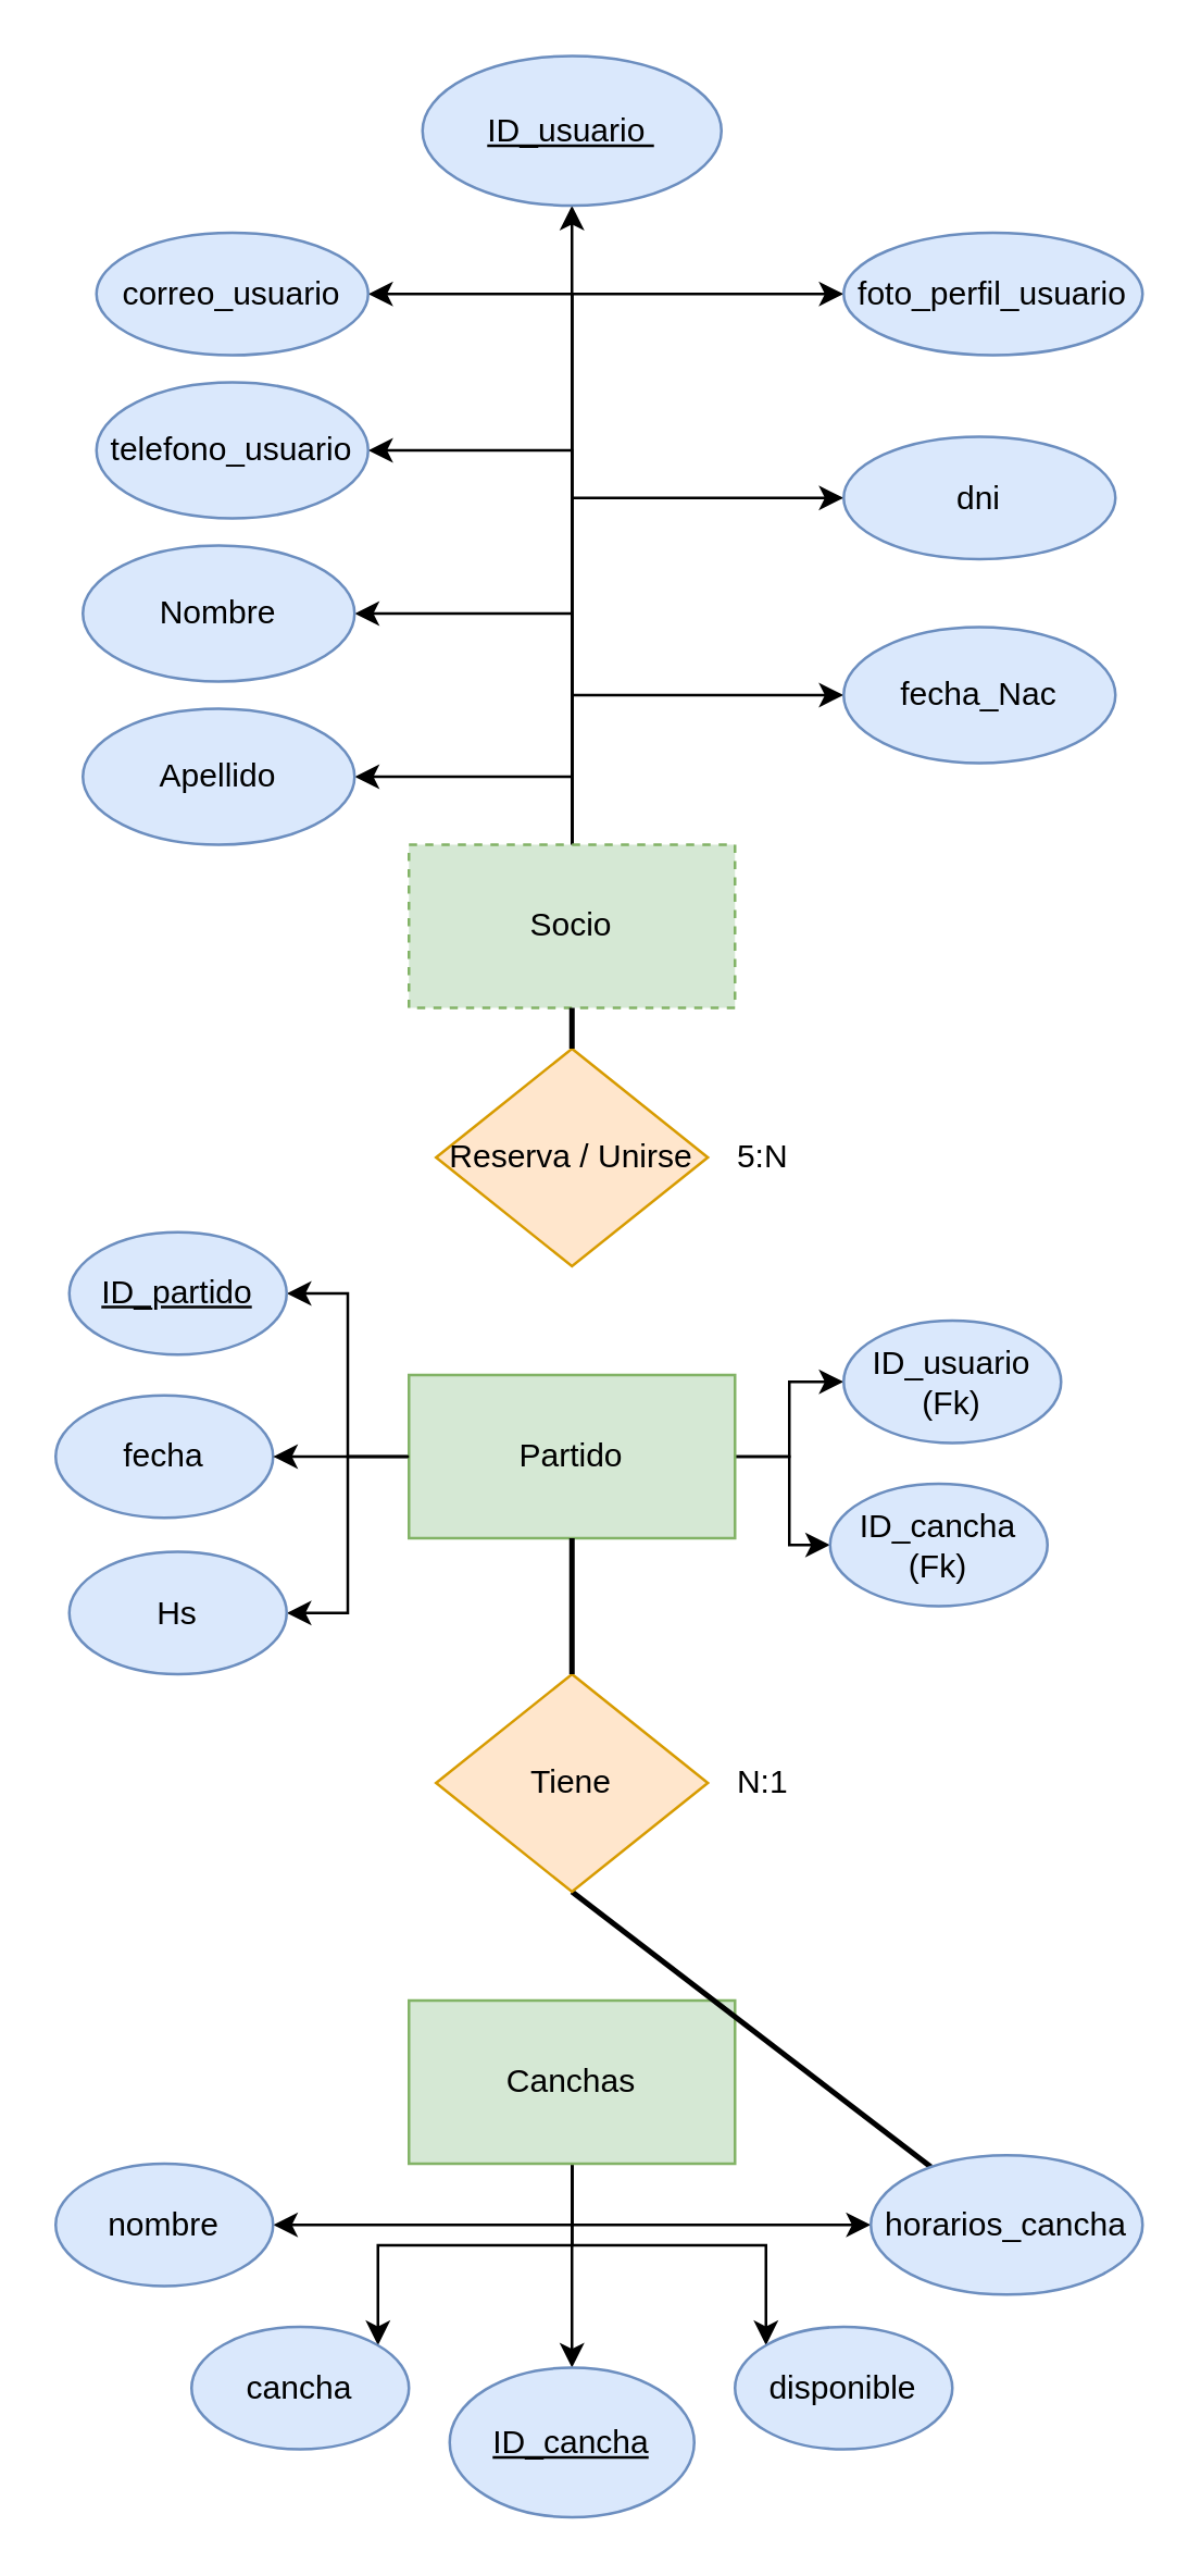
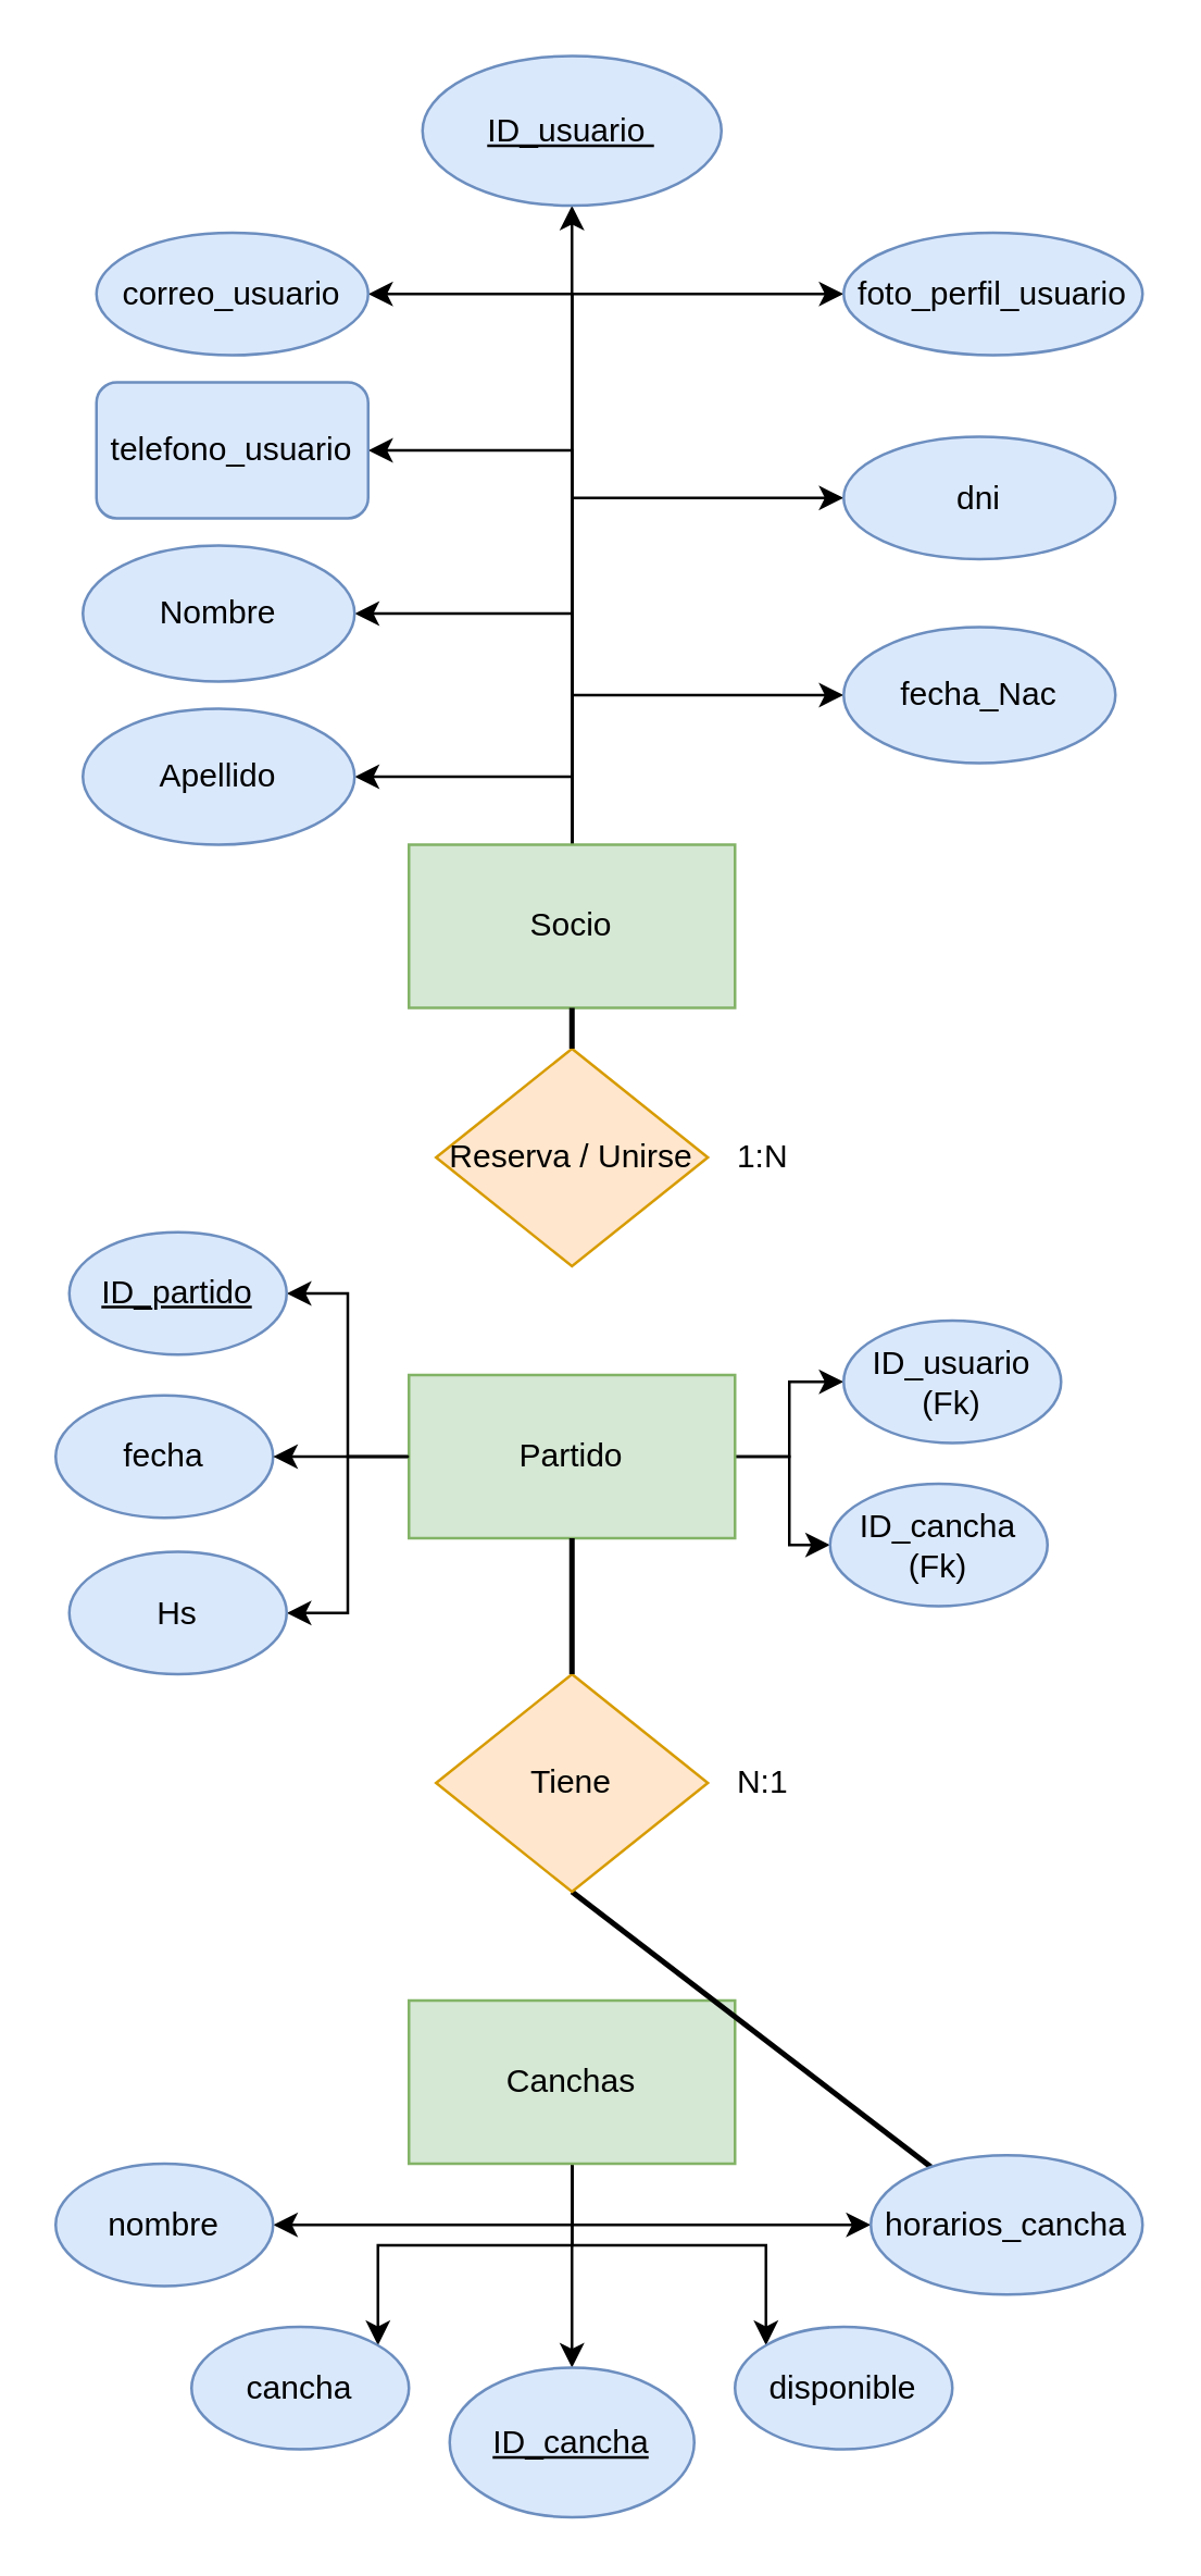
  <mxCell id="0" />
  <mxCell id="1" parent="0" />
  <mxCell id="2" style="edgeStyle=orthogonalEdgeStyle;rounded=0;orthogonalLoop=1;jettySize=auto;html=1;exitX=0.5;exitY=0;exitDx=0;exitDy=0;entryX=0.5;entryY=1;entryDx=0;entryDy=0;" parent="1" source="10" target="27" edge="1"><mxGeometry relative="1" as="geometry"><mxPoint x="230" y="255" as="targetPoint" /></mxGeometry></mxCell>
  <mxCell id="3" style="edgeStyle=orthogonalEdgeStyle;rounded=0;orthogonalLoop=1;jettySize=auto;html=1;exitX=0.5;exitY=0;exitDx=0;exitDy=0;entryX=1;entryY=0.5;entryDx=0;entryDy=0;" parent="1" source="10" target="25" edge="1"><mxGeometry relative="1" as="geometry" /></mxCell>
  <mxCell id="4" style="edgeStyle=orthogonalEdgeStyle;rounded=0;orthogonalLoop=1;jettySize=auto;html=1;exitX=0.5;exitY=0;exitDx=0;exitDy=0;entryX=0;entryY=0.5;entryDx=0;entryDy=0;" parent="1" source="10" target="26" edge="1"><mxGeometry relative="1" as="geometry" /></mxCell>
  <mxCell id="5" style="edgeStyle=orthogonalEdgeStyle;rounded=0;orthogonalLoop=1;jettySize=auto;html=1;exitX=0.5;exitY=0;exitDx=0;exitDy=0;entryX=1;entryY=0.5;entryDx=0;entryDy=0;" parent="1" source="10" target="24" edge="1"><mxGeometry relative="1" as="geometry" /></mxCell>
  <mxCell id="6" style="edgeStyle=orthogonalEdgeStyle;rounded=0;orthogonalLoop=1;jettySize=auto;html=1;exitX=0.5;exitY=0;exitDx=0;exitDy=0;entryX=0;entryY=0.5;entryDx=0;entryDy=0;" parent="1" source="10" target="23" edge="1"><mxGeometry relative="1" as="geometry" /></mxCell>
  <mxCell id="7" style="edgeStyle=orthogonalEdgeStyle;rounded=0;orthogonalLoop=1;jettySize=auto;html=1;exitX=0.5;exitY=0;exitDx=0;exitDy=0;entryX=0;entryY=0.5;entryDx=0;entryDy=0;" parent="1" source="10" target="32" edge="1"><mxGeometry relative="1" as="geometry" /></mxCell>
  <mxCell id="8" style="edgeStyle=orthogonalEdgeStyle;rounded=0;orthogonalLoop=1;jettySize=auto;html=1;exitX=0.5;exitY=0;exitDx=0;exitDy=0;entryX=1;entryY=0.5;entryDx=0;entryDy=0;" parent="1" source="10" target="46" edge="1"><mxGeometry relative="1" as="geometry" /></mxCell>
  <mxCell id="9" style="edgeStyle=orthogonalEdgeStyle;rounded=0;orthogonalLoop=1;jettySize=auto;html=1;exitX=0.5;exitY=0;exitDx=0;exitDy=0;entryX=1;entryY=0.5;entryDx=0;entryDy=0;" parent="1" source="10" target="47" edge="1"><mxGeometry relative="1" as="geometry" /></mxCell>
- <mxCell id="10" value="Socio" style="rounded=0;whiteSpace=wrap;html=1;fillColor=#d5e8d4;strokeColor=#82b366;dashed=1;" parent="1" vertex="1"><mxGeometry x="150" y="310" width="120" height="60" as="geometry" /></mxCell>
+ <mxCell id="10" value="Socio" style="rounded=0;whiteSpace=wrap;html=1;fillColor=#d5e8d4;strokeColor=#82b366;" parent="1" vertex="1"><mxGeometry x="150" y="310" width="120" height="60" as="geometry" /></mxCell>
  <mxCell id="11" style="edgeStyle=orthogonalEdgeStyle;rounded=0;orthogonalLoop=1;jettySize=auto;html=1;exitX=0.5;exitY=1;exitDx=0;exitDy=0;" parent="1" source="16" target="34" edge="1"><mxGeometry relative="1" as="geometry" /></mxCell>
  <mxCell id="12" style="edgeStyle=orthogonalEdgeStyle;rounded=0;orthogonalLoop=1;jettySize=auto;html=1;exitX=0.5;exitY=1;exitDx=0;exitDy=0;entryX=0;entryY=0.5;entryDx=0;entryDy=0;" parent="1" source="16" target="36" edge="1"><mxGeometry relative="1" as="geometry" /></mxCell>
  <mxCell id="13" style="edgeStyle=orthogonalEdgeStyle;rounded=0;orthogonalLoop=1;jettySize=auto;html=1;exitX=0.5;exitY=1;exitDx=0;exitDy=0;entryX=1;entryY=0.5;entryDx=0;entryDy=0;" parent="1" source="16" target="33" edge="1"><mxGeometry relative="1" as="geometry" /></mxCell>
  <mxCell id="14" style="edgeStyle=orthogonalEdgeStyle;rounded=0;orthogonalLoop=1;jettySize=auto;html=1;exitX=0.5;exitY=1;exitDx=0;exitDy=0;entryX=1;entryY=0;entryDx=0;entryDy=0;" parent="1" source="16" target="35" edge="1"><mxGeometry relative="1" as="geometry" /></mxCell>
  <mxCell id="15" style="edgeStyle=orthogonalEdgeStyle;rounded=0;orthogonalLoop=1;jettySize=auto;html=1;exitX=0.5;exitY=1;exitDx=0;exitDy=0;entryX=0;entryY=0;entryDx=0;entryDy=0;" parent="1" source="16" target="37" edge="1"><mxGeometry relative="1" as="geometry" /></mxCell>
  <mxCell id="16" value="Canchas" style="rounded=0;whiteSpace=wrap;html=1;fillColor=#d5e8d4;strokeColor=#82b366;" parent="1" vertex="1"><mxGeometry x="150" y="735" width="120" height="60" as="geometry" /></mxCell>
  <mxCell id="17" style="edgeStyle=orthogonalEdgeStyle;rounded=0;orthogonalLoop=1;jettySize=auto;html=1;exitX=0;exitY=0.5;exitDx=0;exitDy=0;entryX=1;entryY=0.5;entryDx=0;entryDy=0;" parent="1" source="21" target="40" edge="1"><mxGeometry relative="1" as="geometry" /></mxCell>
  <mxCell id="18" style="edgeStyle=orthogonalEdgeStyle;rounded=0;orthogonalLoop=1;jettySize=auto;html=1;exitX=0;exitY=0.5;exitDx=0;exitDy=0;entryX=1;entryY=0.5;entryDx=0;entryDy=0;" parent="1" source="21" target="38" edge="1"><mxGeometry relative="1" as="geometry" /></mxCell>
  <mxCell id="19" style="edgeStyle=orthogonalEdgeStyle;rounded=0;orthogonalLoop=1;jettySize=auto;html=1;exitX=1;exitY=0.5;exitDx=0;exitDy=0;entryX=0;entryY=0.5;entryDx=0;entryDy=0;" parent="1" source="21" target="44" edge="1"><mxGeometry relative="1" as="geometry" /></mxCell>
  <mxCell id="20" style="edgeStyle=orthogonalEdgeStyle;rounded=0;orthogonalLoop=1;jettySize=auto;html=1;exitX=1;exitY=0.5;exitDx=0;exitDy=0;entryX=0;entryY=0.5;entryDx=0;entryDy=0;" parent="1" source="21" target="45" edge="1"><mxGeometry relative="1" as="geometry" /></mxCell>
  <mxCell id="21" value="Partido" style="rounded=0;whiteSpace=wrap;html=1;fillColor=#d5e8d4;strokeColor=#82b366;" parent="1" vertex="1"><mxGeometry x="150" y="505" width="120" height="60" as="geometry" /></mxCell>
  <mxCell id="22" value="Reserva / Unirse" style="rhombus;whiteSpace=wrap;html=1;fillColor=#ffe6cc;strokeColor=#d79b00;" parent="1" vertex="1"><mxGeometry x="160" y="385" width="100" height="80" as="geometry" /></mxCell>
  <mxCell id="23" value="foto_perfil_usuario" style="ellipse;whiteSpace=wrap;html=1;fillColor=#dae8fc;strokeColor=#6c8ebf;" parent="1" vertex="1"><mxGeometry x="310" y="85" width="110" height="45" as="geometry" /></mxCell>
- <mxCell id="24" value="telefono_usuario" style="ellipse;whiteSpace=wrap;html=1;fillColor=#dae8fc;strokeColor=#6c8ebf;" parent="1" vertex="1"><mxGeometry x="35" y="140" width="100" height="50" as="geometry" /></mxCell>
+ <mxCell id="24" value="telefono_usuario" style="whiteSpace=wrap;html=1;fillColor=#dae8fc;strokeColor=#6c8ebf;rounded=1;" parent="1" vertex="1"><mxGeometry x="35" y="140" width="100" height="50" as="geometry" /></mxCell>
  <mxCell id="25" value="correo_usuario" style="ellipse;whiteSpace=wrap;html=1;fillColor=#dae8fc;strokeColor=#6c8ebf;" parent="1" vertex="1"><mxGeometry x="35" y="85" width="100" height="45" as="geometry" /></mxCell>
  <mxCell id="26" value="dni" style="ellipse;whiteSpace=wrap;html=1;fillColor=#dae8fc;strokeColor=#6c8ebf;" parent="1" vertex="1"><mxGeometry x="310" y="160" width="100" height="45" as="geometry" /></mxCell>
  <mxCell id="27" value="&lt;u&gt;ID_usuario&amp;nbsp;&lt;/u&gt;" style="ellipse;whiteSpace=wrap;html=1;fillColor=#dae8fc;strokeColor=#6c8ebf;" parent="1" vertex="1"><mxGeometry x="155" y="20" width="110" height="55" as="geometry" /></mxCell>
  <mxCell id="28" value="" style="endArrow=none;html=1;rounded=0;entryX=0.5;entryY=0;entryDx=0;entryDy=0;exitX=0.5;exitY=1;exitDx=0;exitDy=0;strokeWidth=2;" parent="1" source="10" target="22" edge="1"><mxGeometry width="50" height="50" relative="1" as="geometry"><mxPoint x="410" y="415" as="sourcePoint" /><mxPoint x="450" y="415" as="targetPoint" /></mxGeometry></mxCell>
  <mxCell id="29" value="" style="endArrow=none;html=1;rounded=0;strokeWidth=2;exitX=0.5;exitY=1;exitDx=0;exitDy=0;" parent="1" source="30" target="36" edge="1"><mxGeometry width="50" height="50" relative="1" as="geometry"><mxPoint x="670" y="405" as="sourcePoint" /><mxPoint x="450" y="415" as="targetPoint" /></mxGeometry></mxCell>
  <mxCell id="30" value="Tiene" style="rhombus;whiteSpace=wrap;html=1;fillColor=#ffe6cc;strokeColor=#d79b00;" parent="1" vertex="1"><mxGeometry x="160" y="615" width="100" height="80" as="geometry" /></mxCell>
  <mxCell id="31" value="" style="endArrow=none;html=1;rounded=0;strokeWidth=2;exitX=0.5;exitY=1;exitDx=0;exitDy=0;entryX=0.5;entryY=0;entryDx=0;entryDy=0;" parent="1" source="21" target="30" edge="1"><mxGeometry width="50" height="50" relative="1" as="geometry"><mxPoint x="560" y="505" as="sourcePoint" /><mxPoint x="270" y="865" as="targetPoint" /></mxGeometry></mxCell>
  <mxCell id="32" value="fecha_Nac" style="ellipse;whiteSpace=wrap;html=1;fillColor=#dae8fc;strokeColor=#6c8ebf;" parent="1" vertex="1"><mxGeometry x="310" y="230" width="100" height="50" as="geometry" /></mxCell>
  <mxCell id="33" value="nombre" style="ellipse;whiteSpace=wrap;html=1;fillColor=#dae8fc;strokeColor=#6c8ebf;" parent="1" vertex="1"><mxGeometry x="20" y="795" width="80" height="45" as="geometry" /></mxCell>
  <mxCell id="34" value="&lt;u&gt;ID_cancha&lt;/u&gt;" style="ellipse;whiteSpace=wrap;html=1;fillColor=#dae8fc;strokeColor=#6c8ebf;" parent="1" vertex="1"><mxGeometry x="165" y="870" width="90" height="55" as="geometry" /></mxCell>
  <mxCell id="35" value="cancha" style="ellipse;whiteSpace=wrap;html=1;fillColor=#dae8fc;strokeColor=#6c8ebf;" parent="1" vertex="1"><mxGeometry x="70" y="855" width="80" height="45" as="geometry" /></mxCell>
  <mxCell id="36" value="horarios_cancha" style="ellipse;whiteSpace=wrap;html=1;fillColor=#dae8fc;strokeColor=#6c8ebf;" parent="1" vertex="1"><mxGeometry x="320" y="791.88" width="100" height="51.25" as="geometry" /></mxCell>
  <mxCell id="37" value="disponible" style="ellipse;whiteSpace=wrap;html=1;fillColor=#dae8fc;strokeColor=#6c8ebf;" parent="1" vertex="1"><mxGeometry x="270" y="855" width="80" height="45" as="geometry" /></mxCell>
  <mxCell id="38" value="Hs" style="ellipse;whiteSpace=wrap;html=1;fillColor=#dae8fc;strokeColor=#6c8ebf;" parent="1" vertex="1"><mxGeometry x="25" y="570" width="80" height="45" as="geometry" /></mxCell>
  <mxCell id="39" value="fecha" style="ellipse;whiteSpace=wrap;html=1;fillColor=#dae8fc;strokeColor=#6c8ebf;" parent="1" vertex="1"><mxGeometry x="20" y="512.5" width="80" height="45" as="geometry" /></mxCell>
  <mxCell id="40" value="&lt;u&gt;ID_partido&lt;/u&gt;" style="ellipse;whiteSpace=wrap;html=1;fillColor=#dae8fc;strokeColor=#6c8ebf;" parent="1" vertex="1"><mxGeometry x="25" y="452.5" width="80" height="45" as="geometry" /></mxCell>
  <mxCell id="41" style="edgeStyle=orthogonalEdgeStyle;rounded=0;orthogonalLoop=1;jettySize=auto;html=1;exitX=0;exitY=0.5;exitDx=0;exitDy=0;entryX=1;entryY=0.5;entryDx=0;entryDy=0;" parent="1" source="21" target="39" edge="1"><mxGeometry relative="1" as="geometry"><mxPoint x="100" y="528" as="targetPoint" /></mxGeometry></mxCell>
- <mxCell id="42" value="5:N" style="text;html=1;align=center;verticalAlign=middle;resizable=0;points=[];autosize=1;strokeColor=none;fillColor=none;" parent="1" vertex="1"><mxGeometry x="260" y="410" width="40" height="30" as="geometry" /></mxCell>
+ <mxCell id="42" value="1:N" style="text;html=1;align=center;verticalAlign=middle;resizable=0;points=[];autosize=1;strokeColor=none;fillColor=none;" parent="1" vertex="1"><mxGeometry x="260" y="410" width="40" height="30" as="geometry" /></mxCell>
  <mxCell id="43" value="N:1" style="text;html=1;align=center;verticalAlign=middle;resizable=0;points=[];autosize=1;strokeColor=none;fillColor=none;" parent="1" vertex="1"><mxGeometry x="260" y="640" width="40" height="30" as="geometry" /></mxCell>
  <mxCell id="44" value="ID_usuario&lt;div&gt;(Fk)&lt;/div&gt;" style="ellipse;whiteSpace=wrap;html=1;fillColor=#dae8fc;strokeColor=#6c8ebf;" parent="1" vertex="1"><mxGeometry x="310" y="485" width="80" height="45" as="geometry" /></mxCell>
  <mxCell id="45" value="ID_cancha&lt;div&gt;(Fk)&lt;/div&gt;" style="ellipse;whiteSpace=wrap;html=1;fillColor=#dae8fc;strokeColor=#6c8ebf;" parent="1" vertex="1"><mxGeometry x="305" y="545" width="80" height="45" as="geometry" /></mxCell>
  <mxCell id="46" value="Nombre" style="ellipse;whiteSpace=wrap;html=1;fillColor=#dae8fc;strokeColor=#6c8ebf;" parent="1" vertex="1"><mxGeometry x="30" y="200" width="100" height="50" as="geometry" /></mxCell>
  <mxCell id="47" value="Apellido" style="ellipse;whiteSpace=wrap;html=1;fillColor=#dae8fc;strokeColor=#6c8ebf;" parent="1" vertex="1"><mxGeometry x="30" y="260" width="100" height="50" as="geometry" /></mxCell>
